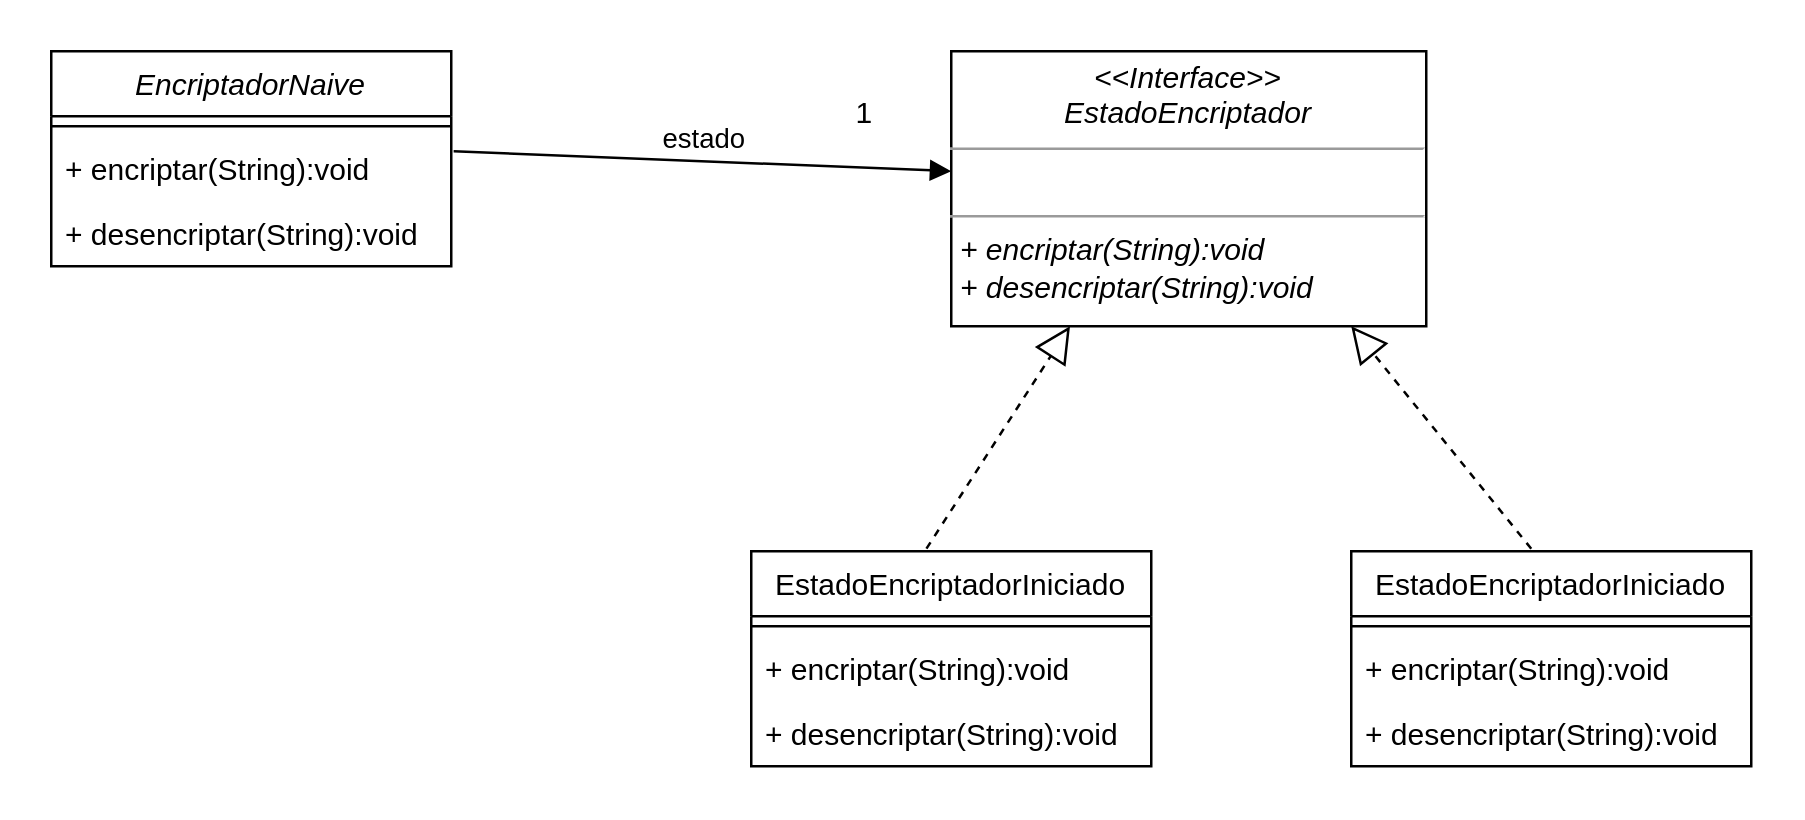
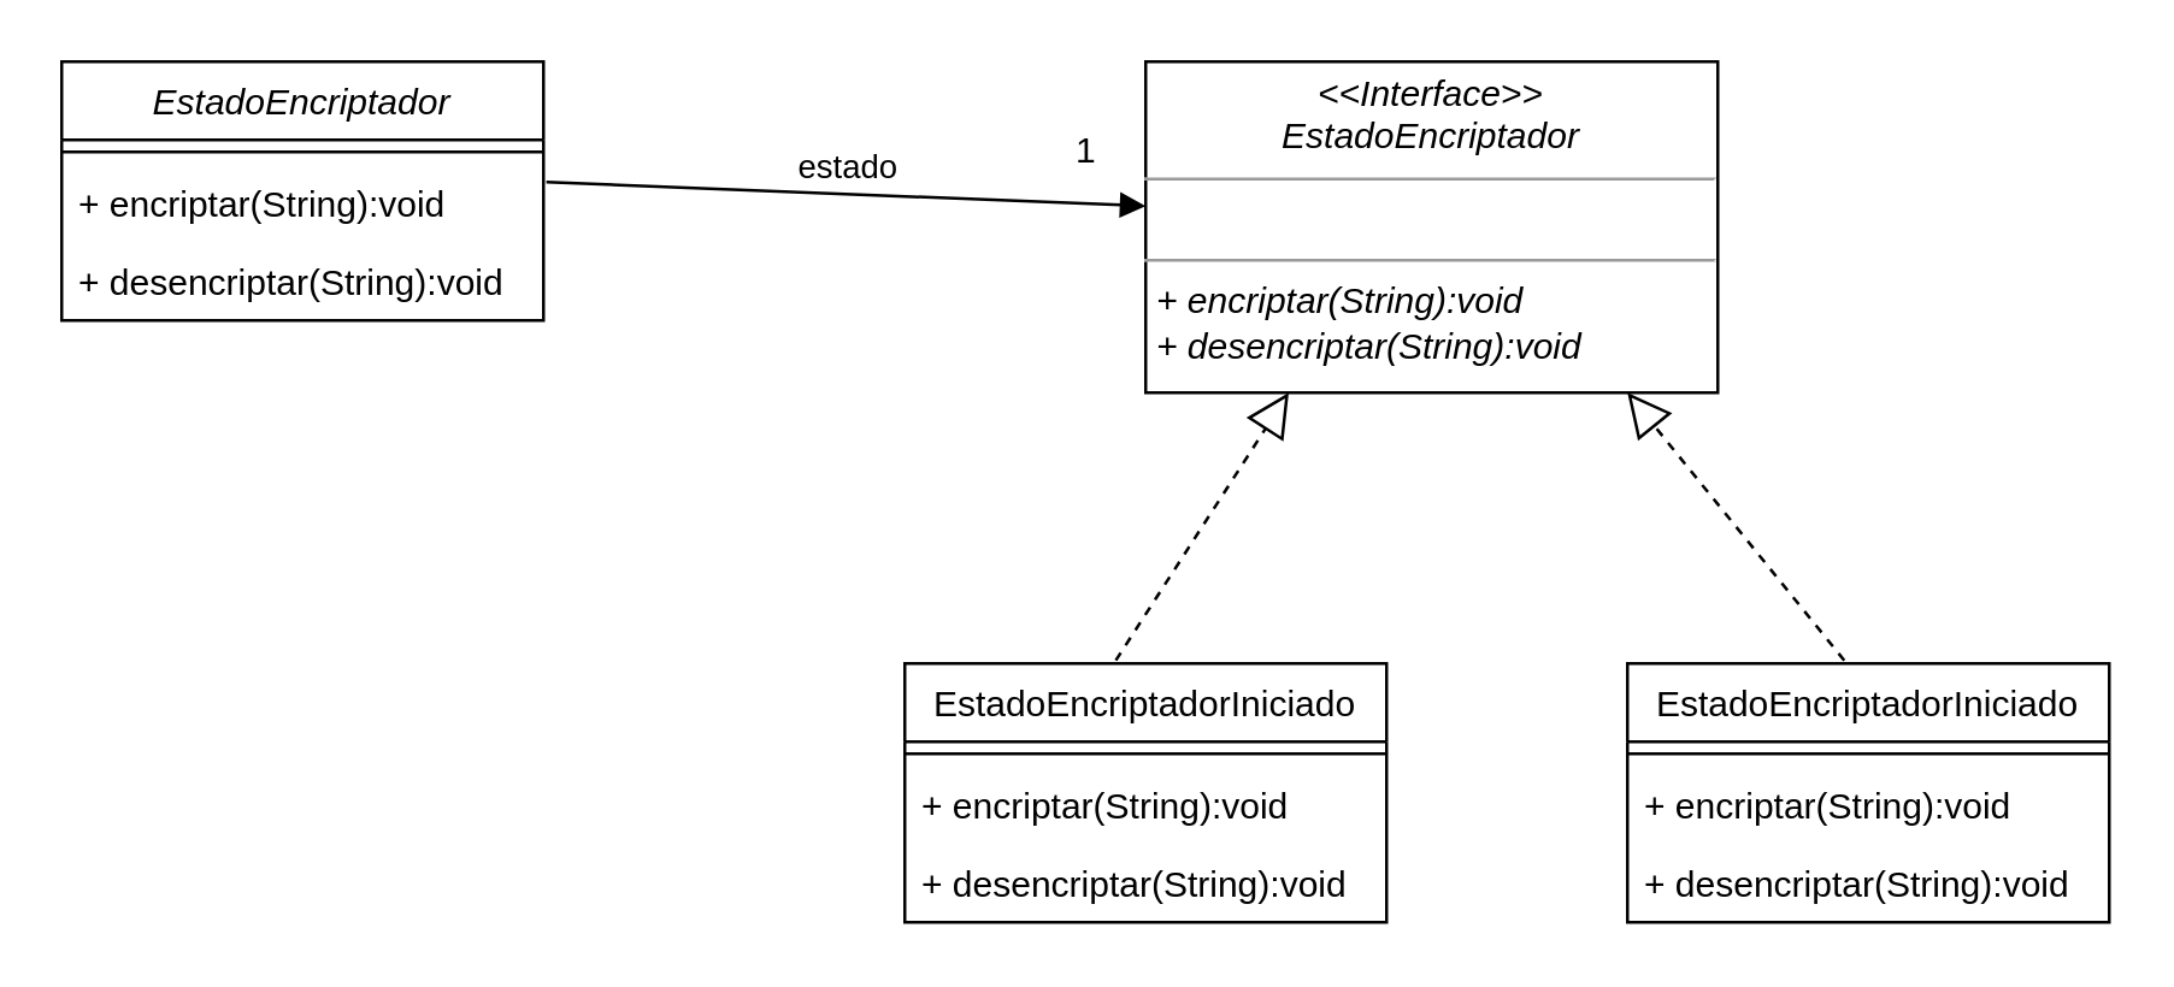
  <mxCell id="0" />
  <mxCell id="1" parent="0" />
  <mxCell id="2" value="&lt;p style=&quot;margin:0px;margin-top:4px;text-align:center;&quot;&gt;&lt;i&gt;&amp;lt;&amp;lt;Interface&amp;gt;&amp;gt;&lt;br&gt;EstadoEncriptador&lt;/i&gt;&lt;/p&gt;&lt;hr size=&quot;1&quot;&gt;&lt;p style=&quot;margin:0px;margin-left:4px;&quot;&gt;&lt;i&gt;&lt;br&gt;&lt;/i&gt;&lt;/p&gt;&lt;hr size=&quot;1&quot;&gt;&lt;p style=&quot;margin:0px;margin-left:4px;&quot;&gt;&lt;i&gt;+ encriptar(String):void&lt;/i&gt;&lt;/p&gt;&lt;p style=&quot;margin:0px;margin-left:4px;&quot;&gt;&lt;i&gt;+ desencriptar(String):void&lt;/i&gt;&lt;/p&gt;" style="verticalAlign=top;align=left;overflow=fill;fontSize=12;fontFamily=Helvetica;html=1;" vertex="1" parent="1"><mxGeometry x="380" y="20" width="190" height="110" as="geometry" /></mxCell>
- <mxCell id="3" value="EncriptadorNaive" style="swimlane;fontStyle=2;align=center;verticalAlign=top;childLayout=stackLayout;horizontal=1;startSize=26;horizontalStack=0;resizeParent=1;resizeParentMax=0;resizeLast=0;collapsible=1;marginBottom=0;" vertex="1" parent="1"><mxGeometry x="20" y="20" width="160" height="86" as="geometry" /></mxCell>
+ <mxCell id="3" value="EstadoEncriptador" style="swimlane;fontStyle=2;align=center;verticalAlign=top;childLayout=stackLayout;horizontal=1;startSize=26;horizontalStack=0;resizeParent=1;resizeParentMax=0;resizeLast=0;collapsible=1;marginBottom=0;" vertex="1" parent="1"><mxGeometry x="20" y="20" width="160" height="86" as="geometry" /></mxCell>
  <mxCell id="4" value="" style="line;strokeWidth=1;fillColor=none;align=left;verticalAlign=middle;spacingTop=-1;spacingLeft=3;spacingRight=3;rotatable=0;labelPosition=right;points=[];portConstraint=eastwest;strokeColor=inherit;" vertex="1" parent="3"><mxGeometry y="26" width="160" height="8" as="geometry" /></mxCell>
  <mxCell id="5" value="+ encriptar(String):void" style="text;strokeColor=none;fillColor=none;align=left;verticalAlign=top;spacingLeft=4;spacingRight=4;overflow=hidden;rotatable=0;points=[[0,0.5],[1,0.5]];portConstraint=eastwest;" vertex="1" parent="3"><mxGeometry y="34" width="160" height="26" as="geometry" /></mxCell>
  <mxCell id="6" value="+ desencriptar(String):void" style="text;strokeColor=none;fillColor=none;align=left;verticalAlign=top;spacingLeft=4;spacingRight=4;overflow=hidden;rotatable=0;points=[[0,0.5],[1,0.5]];portConstraint=eastwest;" vertex="1" parent="3"><mxGeometry y="60" width="160" height="26" as="geometry" /></mxCell>
  <mxCell id="7" value="estado" style="html=1;verticalAlign=bottom;endArrow=block;rounded=0;exitX=1.006;exitY=0.231;exitDx=0;exitDy=0;exitPerimeter=0;entryX=0;entryY=0.436;entryDx=0;entryDy=0;entryPerimeter=0;" edge="1" parent="1" source="5" target="2"><mxGeometry width="80" relative="1" as="geometry"><mxPoint x="220" y="62.5" as="sourcePoint" /><mxPoint x="300" y="62.5" as="targetPoint" /></mxGeometry></mxCell>
- <mxCell id="8" value="1" style="text;html=1;align=center;verticalAlign=middle;resizable=0;points=[];autosize=1;strokeColor=none;fillColor=none;" vertex="1" parent="1"><mxGeometry x="330" y="30" width="30" height="30" as="geometry" /></mxCell>
+ <mxCell id="8" value="1" style="text;html=1;align=center;verticalAlign=middle;resizable=0;points=[];autosize=1;strokeColor=none;fillColor=none;" vertex="1" parent="1"><mxGeometry x="345" y="35" width="30" height="30" as="geometry" /></mxCell>
  <mxCell id="9" value="EstadoEncriptadorIniciado" style="swimlane;fontStyle=0;align=center;verticalAlign=top;childLayout=stackLayout;horizontal=1;startSize=26;horizontalStack=0;resizeParent=1;resizeParentMax=0;resizeLast=0;collapsible=1;marginBottom=0;" vertex="1" parent="1"><mxGeometry x="300" y="220" width="160" height="86" as="geometry" /></mxCell>
  <mxCell id="10" value="" style="line;strokeWidth=1;fillColor=none;align=left;verticalAlign=middle;spacingTop=-1;spacingLeft=3;spacingRight=3;rotatable=0;labelPosition=right;points=[];portConstraint=eastwest;strokeColor=inherit;" vertex="1" parent="9"><mxGeometry y="26" width="160" height="8" as="geometry" /></mxCell>
  <mxCell id="11" value="+ encriptar(String):void" style="text;strokeColor=none;fillColor=none;align=left;verticalAlign=top;spacingLeft=4;spacingRight=4;overflow=hidden;rotatable=0;points=[[0,0.5],[1,0.5]];portConstraint=eastwest;" vertex="1" parent="9"><mxGeometry y="34" width="160" height="26" as="geometry" /></mxCell>
  <mxCell id="12" value="+ desencriptar(String):void" style="text;strokeColor=none;fillColor=none;align=left;verticalAlign=top;spacingLeft=4;spacingRight=4;overflow=hidden;rotatable=0;points=[[0,0.5],[1,0.5]];portConstraint=eastwest;" vertex="1" parent="9"><mxGeometry y="60" width="160" height="26" as="geometry" /></mxCell>
  <mxCell id="13" value="EstadoEncriptadorIniciado" style="swimlane;fontStyle=0;align=center;verticalAlign=top;childLayout=stackLayout;horizontal=1;startSize=26;horizontalStack=0;resizeParent=1;resizeParentMax=0;resizeLast=0;collapsible=1;marginBottom=0;" vertex="1" parent="1"><mxGeometry x="540" y="220" width="160" height="86" as="geometry" /></mxCell>
  <mxCell id="14" value="" style="line;strokeWidth=1;fillColor=none;align=left;verticalAlign=middle;spacingTop=-1;spacingLeft=3;spacingRight=3;rotatable=0;labelPosition=right;points=[];portConstraint=eastwest;strokeColor=inherit;" vertex="1" parent="13"><mxGeometry y="26" width="160" height="8" as="geometry" /></mxCell>
  <mxCell id="15" value="+ encriptar(String):void" style="text;strokeColor=none;fillColor=none;align=left;verticalAlign=top;spacingLeft=4;spacingRight=4;overflow=hidden;rotatable=0;points=[[0,0.5],[1,0.5]];portConstraint=eastwest;" vertex="1" parent="13"><mxGeometry y="34" width="160" height="26" as="geometry" /></mxCell>
  <mxCell id="16" value="+ desencriptar(String):void" style="text;strokeColor=none;fillColor=none;align=left;verticalAlign=top;spacingLeft=4;spacingRight=4;overflow=hidden;rotatable=0;points=[[0,0.5],[1,0.5]];portConstraint=eastwest;" vertex="1" parent="13"><mxGeometry y="60" width="160" height="26" as="geometry" /></mxCell>
  <mxCell id="17" value="" style="endArrow=block;dashed=1;endFill=0;endSize=12;html=1;rounded=0;exitX=0.438;exitY=-0.012;exitDx=0;exitDy=0;exitPerimeter=0;entryX=0.25;entryY=1;entryDx=0;entryDy=0;" edge="1" parent="1" source="9" target="2"><mxGeometry width="160" relative="1" as="geometry"><mxPoint x="314" y="180" as="sourcePoint" /><mxPoint x="474" y="180" as="targetPoint" /></mxGeometry></mxCell>
  <mxCell id="18" value="" style="endArrow=block;dashed=1;endFill=0;endSize=12;html=1;rounded=0;exitX=0.45;exitY=-0.012;exitDx=0;exitDy=0;exitPerimeter=0;" edge="1" parent="1" source="13"><mxGeometry width="160" relative="1" as="geometry"><mxPoint x="530" y="170" as="sourcePoint" /><mxPoint x="540" y="130" as="targetPoint" /></mxGeometry></mxCell>
